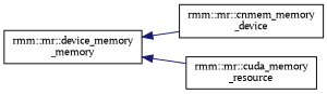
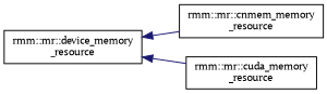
  digraph {
    fontname="PT Serif"
    rankdir=LR
    node [color=black fillcolor=white fontname="PT Serif" fontsize=10 shape=record style=filled]
    edge [color=midnightblue dir=back fontname="PT Serif" fontsize=10 labelfontname=Helvetica labelfontsize=10 style=solid]
-   n1 [height=0.2 label="rmm::mr::device_memory\l_memory" width=0.4]
-   n2 [height=0.2 label="rmm::mr::cnmem_memory\l_device" width=0.4]
+   n1 [height=0.2 label="rmm::mr::device_memory\l_resource" width=0.4]
+   n2 [height=0.2 label="rmm::mr::cnmem_memory\l_resource" width=0.4]
    n3 [height=0.2 label="rmm::mr::cuda_memory\l_resource" width=0.4]
    n1 -> n2
    n1 -> n3
  }
